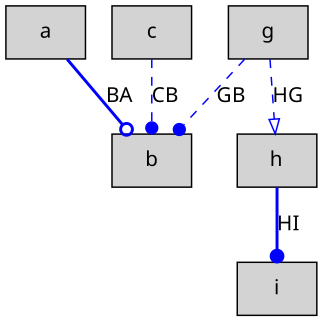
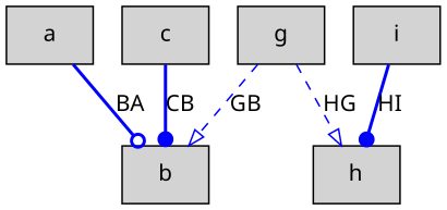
  digraph {
    fontname="Noto Sans"
    node [fillcolor=lightgray fontname="Noto Sans" shape=box style=filled]
    edge [arrowhead=dot color=blue fontname="Noto Sans" style=dashed]
    a
    b
    c
    g
    h
    i
    a -> b [arrowhead=odot label=BA style=bold]
-   c -> b [label=CB]
-   g -> b [label=GB]
+   c -> b [label=CB style=bold]
+   g -> b [arrowhead=onormal label=GB]
    g -> h [arrowhead=onormal label=HG]
-   h -> i [label=HI style=bold]
+   i -> h [label=HI style=bold]
  }
